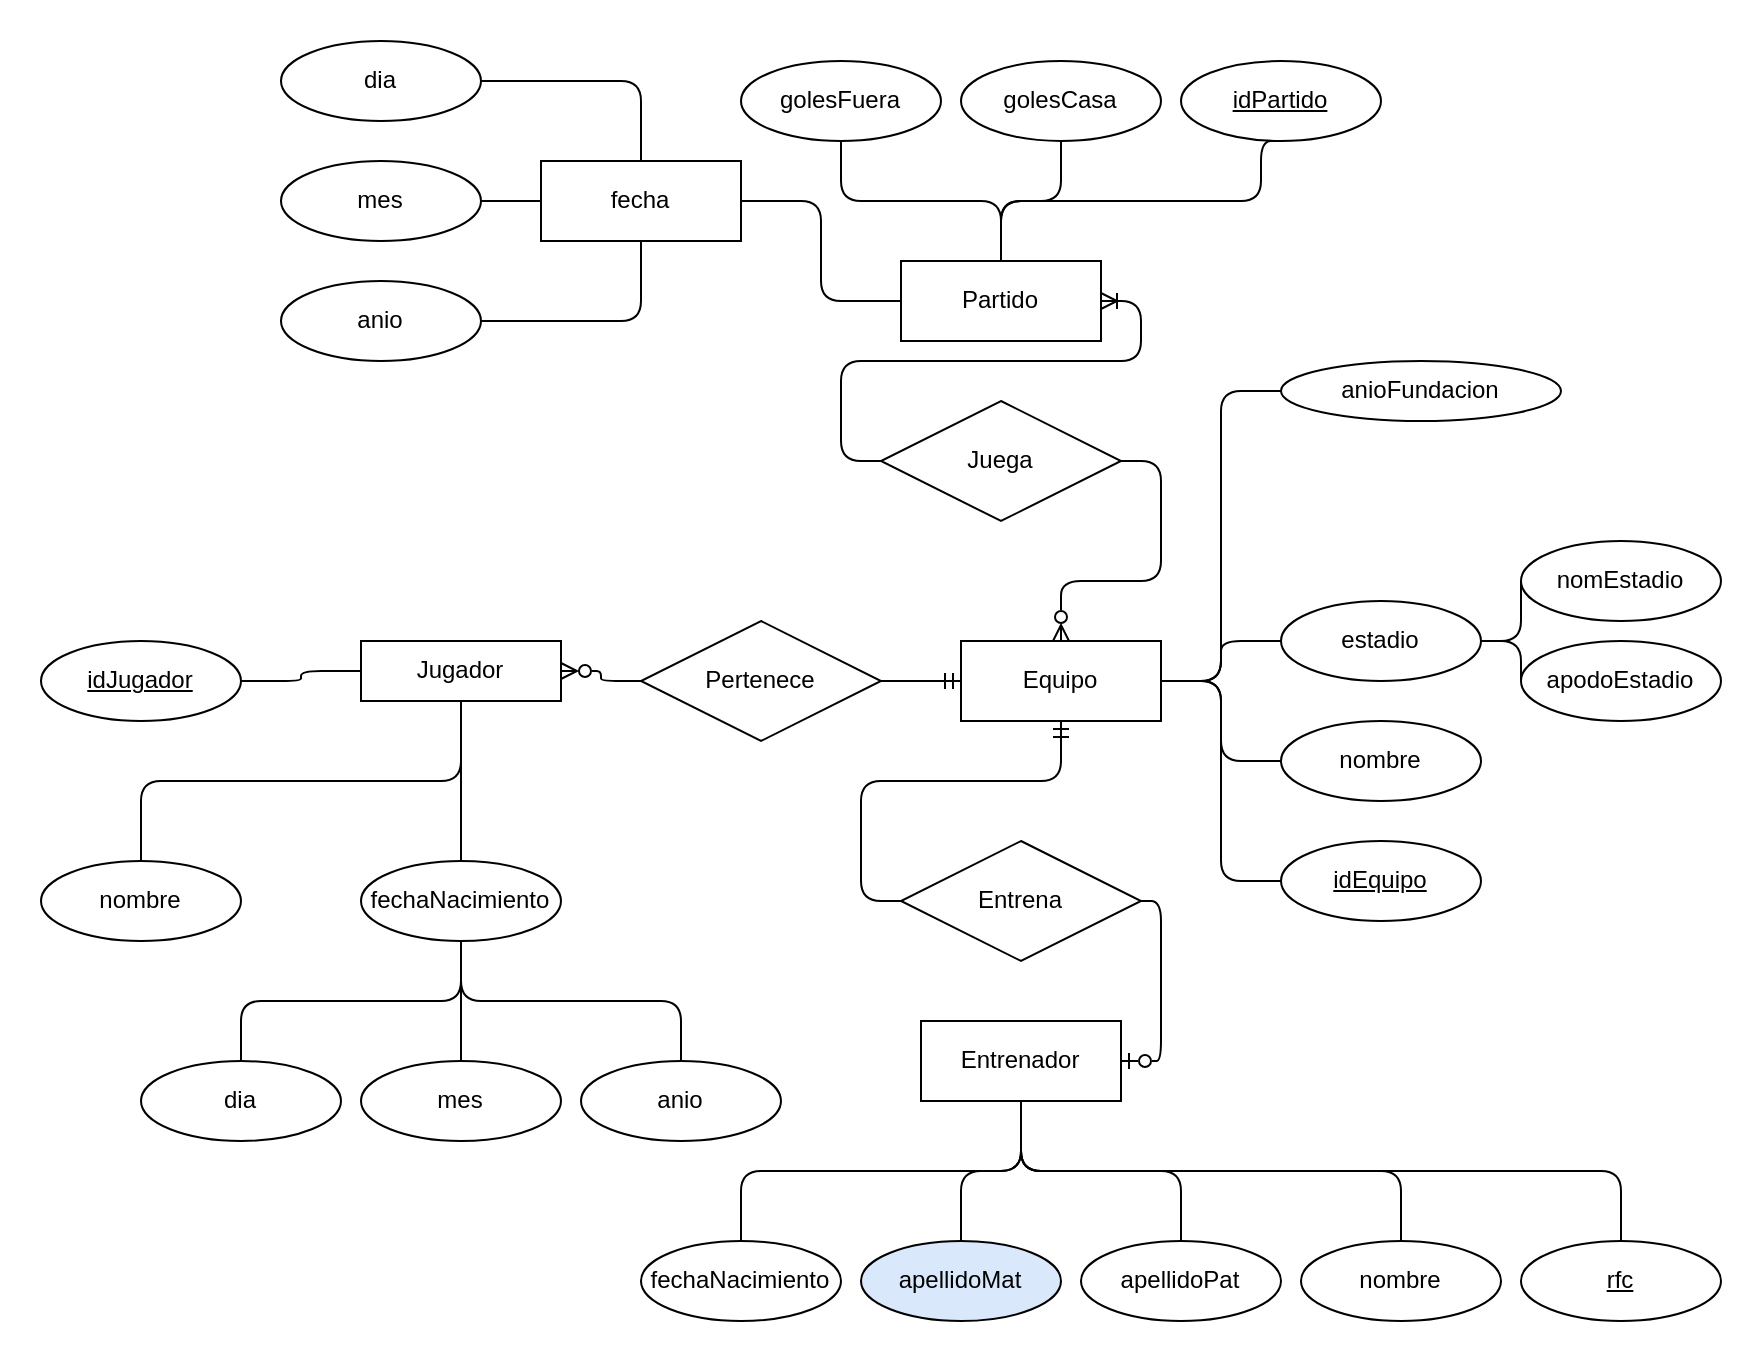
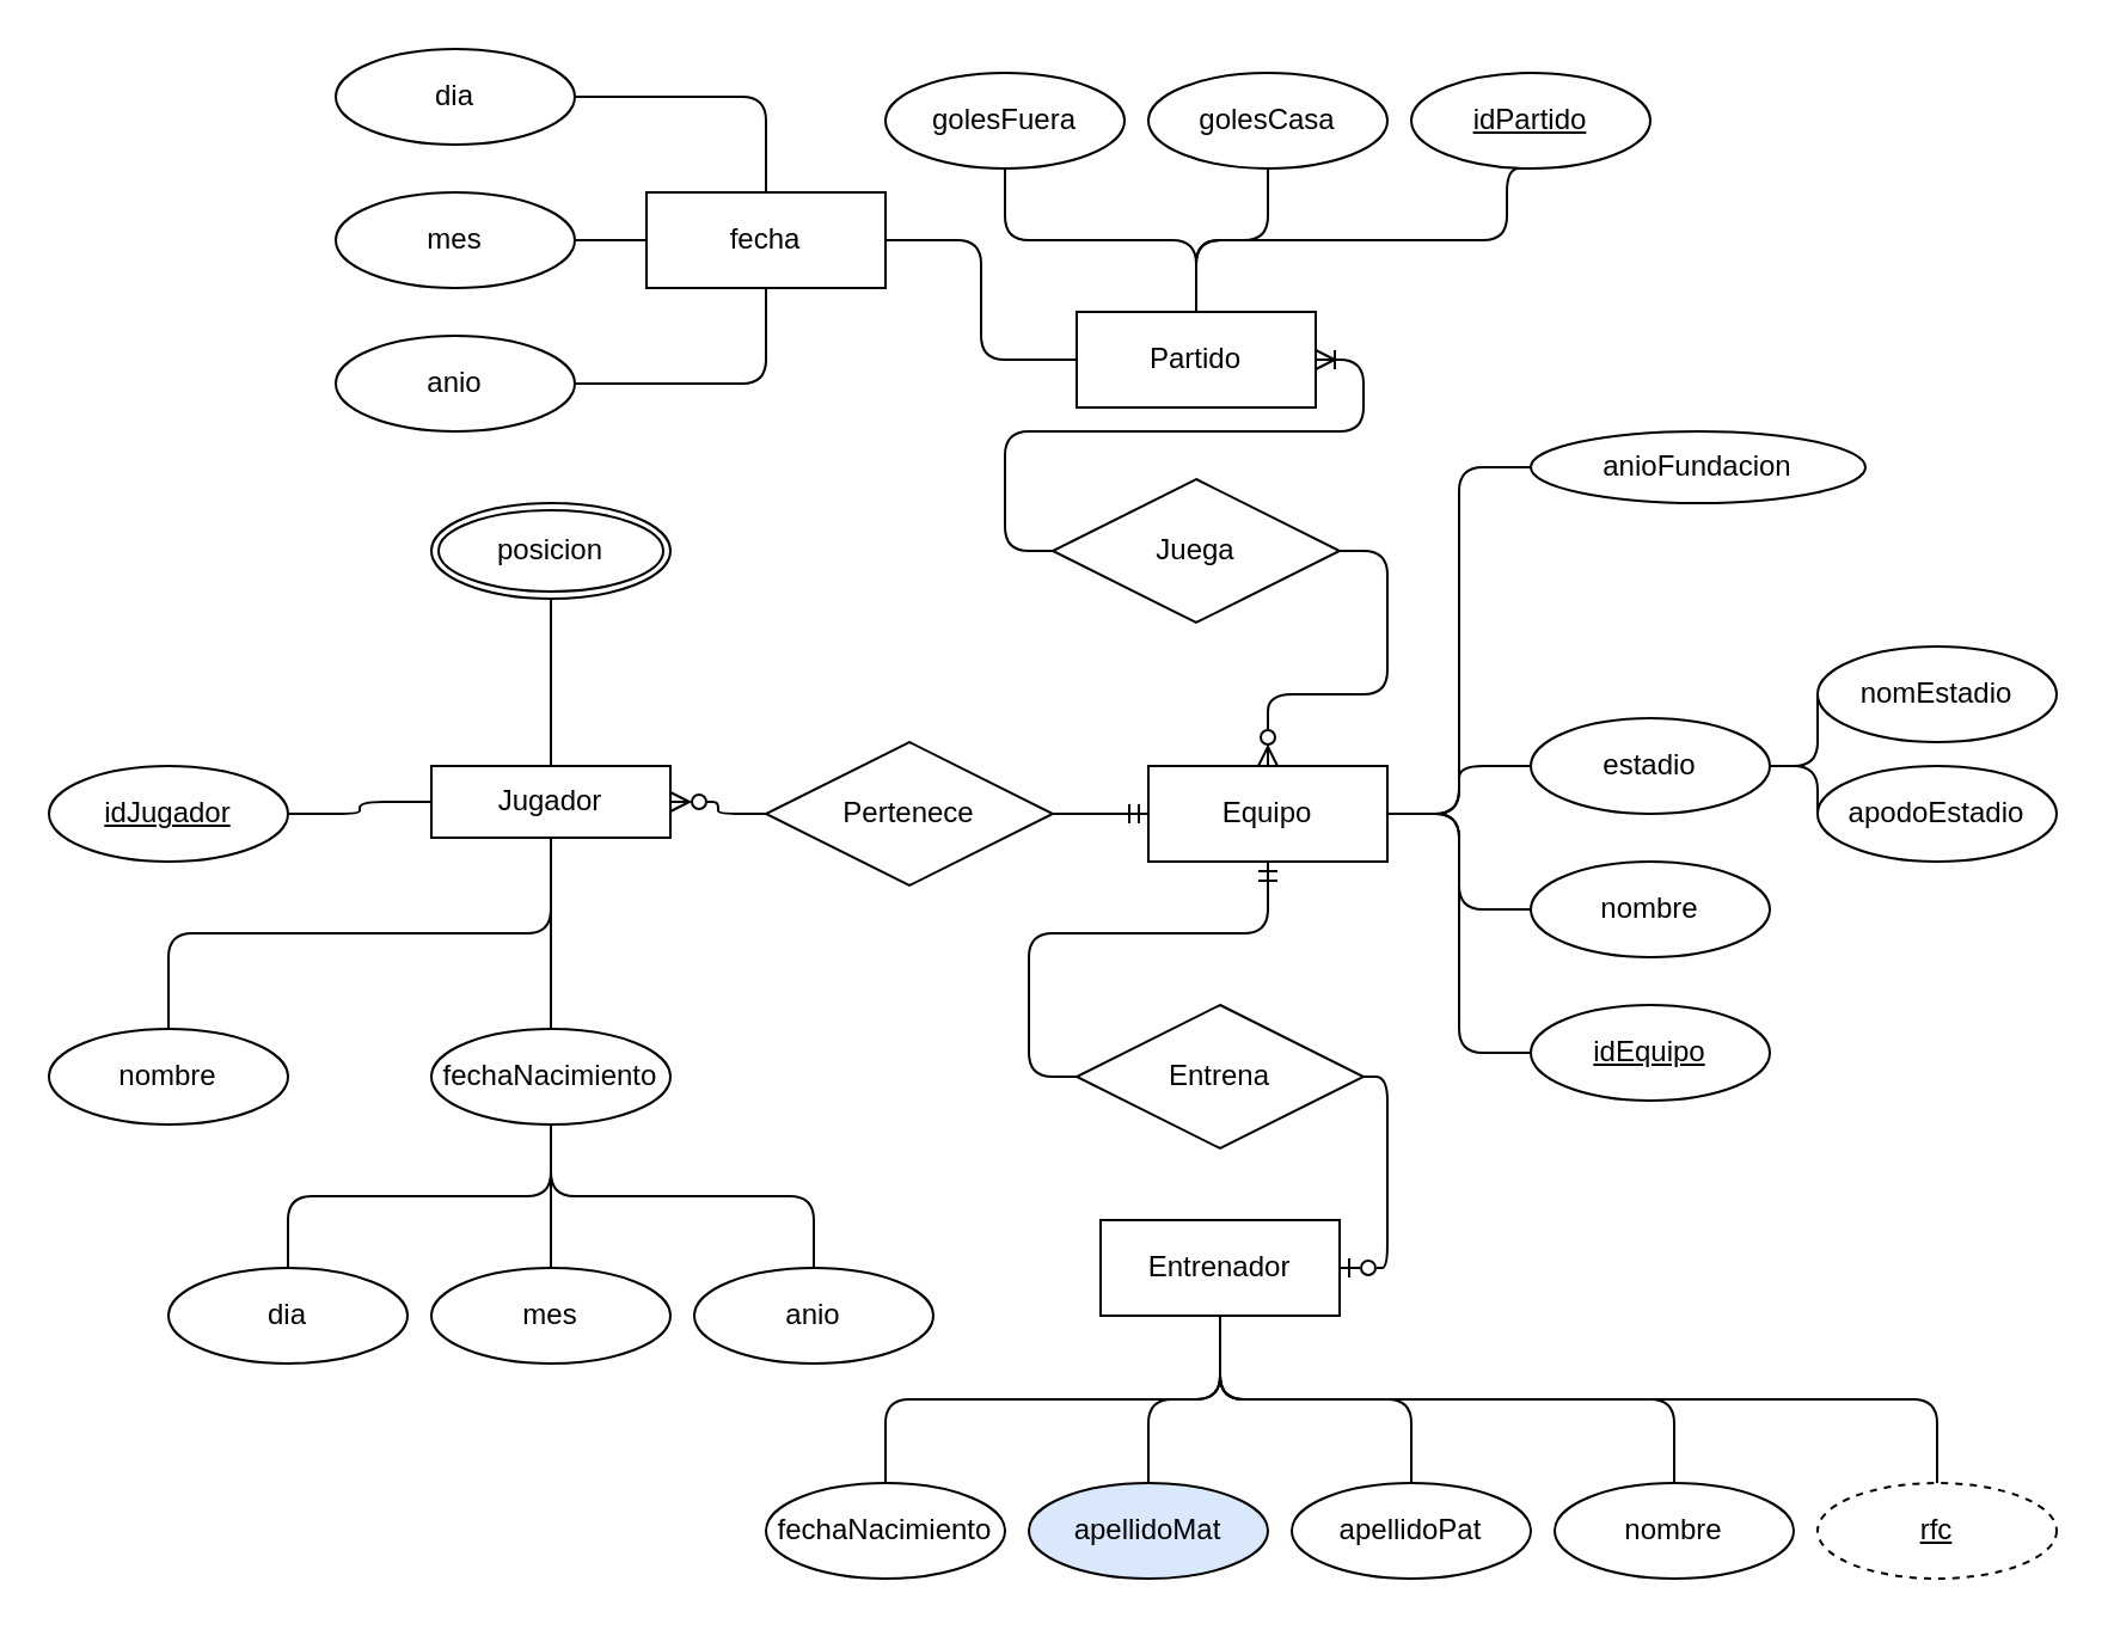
  <mxCell id="0" />
  <mxCell id="1" parent="0" />
  <mxCell id="2" value="Partido" style="whiteSpace=wrap;html=1;align=center;" vertex="1" parent="1"><mxGeometry x="450" y="130" width="100" height="40" as="geometry" /></mxCell>
  <mxCell id="3" style="edgeStyle=orthogonalEdgeStyle;rounded=1;orthogonalLoop=1;jettySize=auto;html=1;exitX=1;exitY=0.5;exitDx=0;exitDy=0;entryX=0;entryY=0.5;entryDx=0;entryDy=0;endArrow=none;endFill=0;curved=0;startArrow=ERzeroToMany;startFill=0;" edge="1" parent="1" source="8" target="17"><mxGeometry relative="1" as="geometry" /></mxCell>
  <mxCell id="4" style="edgeStyle=orthogonalEdgeStyle;rounded=1;orthogonalLoop=1;jettySize=auto;html=1;exitX=0.5;exitY=1;exitDx=0;exitDy=0;entryX=0.5;entryY=0;entryDx=0;entryDy=0;endArrow=none;endFill=0;curved=0;" edge="1" parent="1" source="8" target="28"><mxGeometry relative="1" as="geometry" /></mxCell>
  <mxCell id="5" style="edgeStyle=orthogonalEdgeStyle;rounded=1;orthogonalLoop=1;jettySize=auto;html=1;exitX=0.5;exitY=1;exitDx=0;exitDy=0;curved=0;endArrow=none;endFill=0;" edge="1" parent="1" source="8" target="26"><mxGeometry relative="1" as="geometry" /></mxCell>
  <mxCell id="6" style="edgeStyle=orthogonalEdgeStyle;rounded=1;orthogonalLoop=1;jettySize=auto;html=1;exitX=0;exitY=0.5;exitDx=0;exitDy=0;entryX=1;entryY=0.5;entryDx=0;entryDy=0;endArrow=none;endFill=0;curved=0;" edge="1" parent="1" source="8" target="27"><mxGeometry relative="1" as="geometry" /></mxCell>
+ <mxCell id="7" style="edgeStyle=orthogonalEdgeStyle;rounded=1;orthogonalLoop=1;jettySize=auto;html=1;exitX=0.5;exitY=0;exitDx=0;exitDy=0;entryX=0.5;entryY=1;entryDx=0;entryDy=0;curved=0;endArrow=none;endFill=0;" edge="1" parent="1" source="8" target="32"><mxGeometry relative="1" as="geometry" /></mxCell>
  <mxCell id="8" value="Jugador" style="whiteSpace=wrap;html=1;align=center;" vertex="1" parent="1"><mxGeometry x="180" y="320" width="100" height="30" as="geometry" /></mxCell>
  <mxCell id="9" style="edgeStyle=orthogonalEdgeStyle;rounded=1;orthogonalLoop=1;jettySize=auto;html=1;exitX=1;exitY=0.5;exitDx=0;exitDy=0;entryX=0;entryY=0.5;entryDx=0;entryDy=0;curved=0;endArrow=none;endFill=0;" edge="1" parent="1" source="13" target="40"><mxGeometry relative="1" as="geometry" /></mxCell>
  <mxCell id="10" style="edgeStyle=orthogonalEdgeStyle;rounded=1;orthogonalLoop=1;jettySize=auto;html=1;exitX=1;exitY=0.5;exitDx=0;exitDy=0;entryX=0;entryY=0.5;entryDx=0;entryDy=0;curved=0;endArrow=none;endFill=0;" edge="1" parent="1" source="13" target="36"><mxGeometry relative="1" as="geometry" /></mxCell>
  <mxCell id="11" style="edgeStyle=orthogonalEdgeStyle;rounded=1;orthogonalLoop=1;jettySize=auto;html=1;exitX=1;exitY=0.5;exitDx=0;exitDy=0;entryX=0;entryY=0.5;entryDx=0;entryDy=0;curved=0;endArrow=none;endFill=0;" edge="1" parent="1" source="13" target="38"><mxGeometry relative="1" as="geometry" /></mxCell>
  <mxCell id="12" style="edgeStyle=orthogonalEdgeStyle;rounded=1;orthogonalLoop=1;jettySize=auto;html=1;exitX=1;exitY=0.5;exitDx=0;exitDy=0;entryX=0;entryY=0.5;entryDx=0;entryDy=0;curved=0;endArrow=none;endFill=0;" edge="1" parent="1" source="13" target="39"><mxGeometry relative="1" as="geometry" /></mxCell>
  <mxCell id="13" value="Equipo" style="whiteSpace=wrap;html=1;align=center;" vertex="1" parent="1"><mxGeometry x="480" y="320" width="100" height="40" as="geometry" /></mxCell>
  <mxCell id="14" style="edgeStyle=orthogonalEdgeStyle;rounded=1;orthogonalLoop=1;jettySize=auto;html=1;exitX=1;exitY=0.5;exitDx=0;exitDy=0;entryX=1;entryY=0.5;entryDx=0;entryDy=0;endArrow=none;endFill=0;curved=0;startArrow=ERzeroToOne;startFill=0;" edge="1" parent="1" source="15" target="22"><mxGeometry relative="1" as="geometry" /></mxCell>
  <mxCell id="15" value="Entrenador" style="whiteSpace=wrap;html=1;align=center;" vertex="1" parent="1"><mxGeometry x="460" y="510" width="100" height="40" as="geometry" /></mxCell>
  <mxCell id="16" style="edgeStyle=orthogonalEdgeStyle;rounded=1;orthogonalLoop=1;jettySize=auto;html=1;exitX=1;exitY=0.5;exitDx=0;exitDy=0;entryX=0;entryY=0.5;entryDx=0;entryDy=0;curved=0;endArrow=ERmandOne;endFill=0;" edge="1" parent="1" source="17" target="13"><mxGeometry relative="1" as="geometry" /></mxCell>
  <mxCell id="17" value="Pertenece" style="shape=rhombus;perimeter=rhombusPerimeter;whiteSpace=wrap;html=1;align=center;" vertex="1" parent="1"><mxGeometry x="320" y="310" width="120" height="60" as="geometry" /></mxCell>
  <mxCell id="18" style="edgeStyle=orthogonalEdgeStyle;rounded=1;orthogonalLoop=1;jettySize=auto;html=1;exitX=1;exitY=0.5;exitDx=0;exitDy=0;entryX=0.5;entryY=0;entryDx=0;entryDy=0;curved=0;endArrow=ERzeroToMany;endFill=0;startArrow=none;startFill=0;" edge="1" parent="1" source="20" target="13"><mxGeometry relative="1" as="geometry" /></mxCell>
  <mxCell id="19" style="edgeStyle=orthogonalEdgeStyle;rounded=1;orthogonalLoop=1;jettySize=auto;html=1;exitX=0;exitY=0.5;exitDx=0;exitDy=0;entryX=1;entryY=0.5;entryDx=0;entryDy=0;curved=0;endArrow=ERoneToMany;endFill=0;" edge="1" parent="1" source="20" target="2"><mxGeometry relative="1" as="geometry" /></mxCell>
  <mxCell id="20" value="Juega" style="shape=rhombus;perimeter=rhombusPerimeter;whiteSpace=wrap;html=1;align=center;" vertex="1" parent="1"><mxGeometry x="440" y="200" width="120" height="60" as="geometry" /></mxCell>
  <mxCell id="21" style="edgeStyle=orthogonalEdgeStyle;rounded=1;orthogonalLoop=1;jettySize=auto;html=1;exitX=0;exitY=0.5;exitDx=0;exitDy=0;entryX=0.5;entryY=1;entryDx=0;entryDy=0;curved=0;endArrow=ERmandOne;endFill=0;" edge="1" parent="1" source="22" target="13"><mxGeometry relative="1" as="geometry" /></mxCell>
  <mxCell id="22" value="Entrena" style="shape=rhombus;perimeter=rhombusPerimeter;whiteSpace=wrap;html=1;align=center;" vertex="1" parent="1"><mxGeometry x="450" y="420" width="120" height="60" as="geometry" /></mxCell>
  <mxCell id="23" style="edgeStyle=orthogonalEdgeStyle;rounded=1;orthogonalLoop=1;jettySize=auto;html=1;exitX=0.5;exitY=1;exitDx=0;exitDy=0;entryX=0.5;entryY=0;entryDx=0;entryDy=0;curved=0;endArrow=none;endFill=0;" edge="1" parent="1" source="26" target="31"><mxGeometry relative="1" as="geometry" /></mxCell>
  <mxCell id="24" style="edgeStyle=orthogonalEdgeStyle;rounded=1;orthogonalLoop=1;jettySize=auto;html=1;exitX=0.5;exitY=1;exitDx=0;exitDy=0;entryX=0.5;entryY=0;entryDx=0;entryDy=0;curved=0;endArrow=none;endFill=0;" edge="1" parent="1" source="26" target="30"><mxGeometry relative="1" as="geometry" /></mxCell>
  <mxCell id="25" style="edgeStyle=orthogonalEdgeStyle;rounded=1;orthogonalLoop=1;jettySize=auto;html=1;exitX=0.5;exitY=1;exitDx=0;exitDy=0;entryX=0.5;entryY=0;entryDx=0;entryDy=0;curved=0;endArrow=none;endFill=0;" edge="1" parent="1" source="26" target="29"><mxGeometry relative="1" as="geometry" /></mxCell>
  <mxCell id="26" value="fechaNacimiento" style="ellipse;whiteSpace=wrap;html=1;align=center;" vertex="1" parent="1"><mxGeometry x="180" y="430" width="100" height="40" as="geometry" /></mxCell>
  <mxCell id="27" value="idJugador" style="ellipse;whiteSpace=wrap;html=1;align=center;fontStyle=4;" vertex="1" parent="1"><mxGeometry y="320" width="100" height="40" as="geometry" x="20" /></mxCell>
  <mxCell id="28" value="nombre" style="ellipse;whiteSpace=wrap;html=1;align=center;" vertex="1" parent="1"><mxGeometry y="430" width="100" height="40" as="geometry" x="20" /></mxCell>
  <mxCell id="29" value="anio" style="ellipse;whiteSpace=wrap;html=1;align=center;" vertex="1" parent="1"><mxGeometry x="290" y="530" width="100" height="40" as="geometry" /></mxCell>
  <mxCell id="30" value="mes" style="ellipse;whiteSpace=wrap;html=1;align=center;" vertex="1" parent="1"><mxGeometry x="180" y="530" width="100" height="40" as="geometry" /></mxCell>
  <mxCell id="31" value="dia" style="ellipse;whiteSpace=wrap;html=1;align=center;" vertex="1" parent="1"><mxGeometry x="70" y="530" width="100" height="40" as="geometry" /></mxCell>
+ <mxCell id="32" value="posicion" style="ellipse;shape=doubleEllipse;margin=3;whiteSpace=wrap;html=1;align=center;" vertex="1" parent="1"><mxGeometry x="180" y="210" width="100" height="40" as="geometry" /></mxCell>
  <mxCell id="33" value="apodoEstadio" style="ellipse;whiteSpace=wrap;html=1;align=center;" vertex="1" parent="1"><mxGeometry x="760" y="320" width="100" height="40" as="geometry" /></mxCell>
  <mxCell id="34" style="edgeStyle=orthogonalEdgeStyle;rounded=1;orthogonalLoop=1;jettySize=auto;html=1;exitX=1;exitY=0.5;exitDx=0;exitDy=0;entryX=0;entryY=0.5;entryDx=0;entryDy=0;curved=0;endArrow=none;endFill=0;" edge="1" parent="1" source="36" target="37"><mxGeometry relative="1" as="geometry" /></mxCell>
  <mxCell id="35" style="edgeStyle=orthogonalEdgeStyle;rounded=1;orthogonalLoop=1;jettySize=auto;html=1;exitX=1;exitY=0.5;exitDx=0;exitDy=0;entryX=0;entryY=0.5;entryDx=0;entryDy=0;curved=0;endArrow=none;endFill=0;" edge="1" parent="1" source="36" target="33"><mxGeometry relative="1" as="geometry" /></mxCell>
  <mxCell id="36" value="estadio" style="ellipse;whiteSpace=wrap;html=1;align=center;" vertex="1" parent="1"><mxGeometry x="640" y="300" width="100" height="40" as="geometry" /></mxCell>
  <mxCell id="37" value="nomEstadio" style="ellipse;whiteSpace=wrap;html=1;align=center;" vertex="1" parent="1"><mxGeometry x="760" y="270" width="100" height="40" as="geometry" /></mxCell>
  <mxCell id="38" value="nombre" style="ellipse;whiteSpace=wrap;html=1;align=center;" vertex="1" parent="1"><mxGeometry x="640" y="360" width="100" height="40" as="geometry" /></mxCell>
  <mxCell id="39" value="idEquipo" style="ellipse;whiteSpace=wrap;html=1;align=center;fontStyle=4;" vertex="1" parent="1"><mxGeometry x="640" y="420" width="100" height="40" as="geometry" /></mxCell>
  <mxCell id="40" value="anioFundacion" style="ellipse;whiteSpace=wrap;html=1;align=center;" vertex="1" parent="1"><mxGeometry x="640" y="180" width="140" height="30" as="geometry" /></mxCell>
  <mxCell id="41" style="edgeStyle=orthogonalEdgeStyle;rounded=1;orthogonalLoop=1;jettySize=auto;html=1;exitX=0.5;exitY=1;exitDx=0;exitDy=0;entryX=0.5;entryY=0;entryDx=0;entryDy=0;curved=0;endArrow=none;endFill=0;" edge="1" parent="1" source="42" target="2"><mxGeometry relative="1" as="geometry"><Array as="points"><mxPoint x="630" y="70" /><mxPoint x="630" y="100" /><mxPoint x="500" y="100" /></Array></mxGeometry></mxCell>
  <mxCell id="42" value="idPartido" style="ellipse;whiteSpace=wrap;html=1;align=center;fontStyle=4;" vertex="1" parent="1"><mxGeometry x="590" y="30" width="100" height="40" as="geometry" /></mxCell>
  <mxCell id="43" style="edgeStyle=orthogonalEdgeStyle;rounded=1;orthogonalLoop=1;jettySize=auto;html=1;exitX=0.5;exitY=1;exitDx=0;exitDy=0;entryX=0.5;entryY=0;entryDx=0;entryDy=0;curved=0;endArrow=none;endFill=0;" edge="1" parent="1" source="44" target="2"><mxGeometry relative="1" as="geometry" /></mxCell>
  <mxCell id="44" value="golesFuera" style="ellipse;whiteSpace=wrap;html=1;align=center;" vertex="1" parent="1"><mxGeometry x="370" y="30" width="100" height="40" as="geometry" /></mxCell>
  <mxCell id="45" style="edgeStyle=orthogonalEdgeStyle;rounded=1;orthogonalLoop=1;jettySize=auto;html=1;exitX=0.5;exitY=1;exitDx=0;exitDy=0;entryX=0.5;entryY=0;entryDx=0;entryDy=0;curved=0;endArrow=none;endFill=0;" edge="1" parent="1" source="46" target="2"><mxGeometry relative="1" as="geometry" /></mxCell>
  <mxCell id="46" value="golesCasa" style="ellipse;whiteSpace=wrap;html=1;align=center;" vertex="1" parent="1"><mxGeometry x="480" y="30" width="100" height="40" as="geometry" /></mxCell>
  <mxCell id="47" style="edgeStyle=orthogonalEdgeStyle;rounded=1;orthogonalLoop=1;jettySize=auto;html=1;exitX=1;exitY=0.5;exitDx=0;exitDy=0;entryX=0;entryY=0.5;entryDx=0;entryDy=0;curved=0;endArrow=none;endFill=0;" edge="1" parent="1" source="48" target="2"><mxGeometry relative="1" as="geometry" /></mxCell>
  <mxCell id="48" value="fecha" style="whiteSpace=wrap;html=1;align=center;rounded=0;" vertex="1" parent="1"><mxGeometry x="270" y="80" width="100" height="40" as="geometry" /></mxCell>
  <mxCell id="49" style="edgeStyle=orthogonalEdgeStyle;rounded=1;orthogonalLoop=1;jettySize=auto;html=1;exitX=1;exitY=0.5;exitDx=0;exitDy=0;entryX=0.5;entryY=1;entryDx=0;entryDy=0;curved=0;endArrow=none;endFill=0;" edge="1" parent="1" source="50" target="48"><mxGeometry relative="1" as="geometry" /></mxCell>
  <mxCell id="50" value="anio" style="ellipse;whiteSpace=wrap;html=1;align=center;" vertex="1" parent="1"><mxGeometry x="140" y="140" width="100" height="40" as="geometry" /></mxCell>
  <mxCell id="51" style="edgeStyle=orthogonalEdgeStyle;rounded=1;orthogonalLoop=1;jettySize=auto;html=1;exitX=1;exitY=0.5;exitDx=0;exitDy=0;entryX=0;entryY=0.5;entryDx=0;entryDy=0;curved=0;endArrow=none;endFill=0;" edge="1" parent="1" source="52" target="48"><mxGeometry relative="1" as="geometry" /></mxCell>
  <mxCell id="52" value="mes" style="ellipse;whiteSpace=wrap;html=1;align=center;" vertex="1" parent="1"><mxGeometry x="140" y="80" width="100" height="40" as="geometry" /></mxCell>
  <mxCell id="53" style="edgeStyle=orthogonalEdgeStyle;rounded=1;orthogonalLoop=1;jettySize=auto;html=1;exitX=1;exitY=0.5;exitDx=0;exitDy=0;entryX=0.5;entryY=0;entryDx=0;entryDy=0;curved=0;endArrow=none;endFill=0;" edge="1" parent="1" source="54" target="48"><mxGeometry relative="1" as="geometry" /></mxCell>
  <mxCell id="54" value="dia" style="ellipse;whiteSpace=wrap;html=1;align=center;" vertex="1" parent="1"><mxGeometry x="140" y="20" width="100" height="40" as="geometry" /></mxCell>
  <mxCell id="55" style="edgeStyle=orthogonalEdgeStyle;rounded=1;orthogonalLoop=1;jettySize=auto;html=1;exitX=0.5;exitY=0;exitDx=0;exitDy=0;entryX=0.5;entryY=1;entryDx=0;entryDy=0;curved=0;endArrow=none;endFill=0;" edge="1" parent="1" source="56" target="15"><mxGeometry relative="1" as="geometry" /></mxCell>
- <mxCell id="56" value="rfc" style="ellipse;whiteSpace=wrap;html=1;align=center;fontStyle=4;" vertex="1" parent="1"><mxGeometry x="760" y="620" width="100" height="40" as="geometry" /></mxCell>
+ <mxCell id="56" value="rfc" style="ellipse;whiteSpace=wrap;html=1;align=center;fontStyle=4;dashed=1;" vertex="1" parent="1"><mxGeometry x="760" y="620" width="100" height="40" as="geometry" /></mxCell>
  <mxCell id="57" style="edgeStyle=orthogonalEdgeStyle;rounded=1;orthogonalLoop=1;jettySize=auto;html=1;exitX=0.5;exitY=0;exitDx=0;exitDy=0;entryX=0.5;entryY=1;entryDx=0;entryDy=0;curved=0;endArrow=none;endFill=0;" edge="1" parent="1" source="58" target="15"><mxGeometry relative="1" as="geometry" /></mxCell>
  <mxCell id="58" value="nombre" style="ellipse;whiteSpace=wrap;html=1;align=center;" vertex="1" parent="1"><mxGeometry x="650" y="620" width="100" height="40" as="geometry" /></mxCell>
  <mxCell id="59" style="edgeStyle=orthogonalEdgeStyle;rounded=1;orthogonalLoop=1;jettySize=auto;html=1;exitX=0.5;exitY=0;exitDx=0;exitDy=0;entryX=0.5;entryY=1;entryDx=0;entryDy=0;curved=0;endArrow=none;endFill=0;" edge="1" parent="1" source="60" target="15"><mxGeometry relative="1" as="geometry" /></mxCell>
  <mxCell id="60" value="apellidoPat" style="ellipse;whiteSpace=wrap;html=1;align=center;" vertex="1" parent="1"><mxGeometry x="540" y="620" width="100" height="40" as="geometry" /></mxCell>
  <mxCell id="61" style="edgeStyle=orthogonalEdgeStyle;rounded=1;orthogonalLoop=1;jettySize=auto;html=1;exitX=0.5;exitY=0;exitDx=0;exitDy=0;entryX=0.5;entryY=1;entryDx=0;entryDy=0;curved=0;endArrow=none;endFill=0;" edge="1" parent="1" source="62" target="15"><mxGeometry relative="1" as="geometry" /></mxCell>
  <mxCell id="62" value="apellidoMat" style="ellipse;whiteSpace=wrap;html=1;align=center;fillColor=#dae8fc;" vertex="1" parent="1"><mxGeometry x="430" y="620" width="100" height="40" as="geometry" /></mxCell>
  <mxCell id="63" style="edgeStyle=orthogonalEdgeStyle;rounded=1;orthogonalLoop=1;jettySize=auto;html=1;exitX=0.5;exitY=0;exitDx=0;exitDy=0;entryX=0.5;entryY=1;entryDx=0;entryDy=0;curved=0;endArrow=none;endFill=0;" edge="1" parent="1" source="64" target="15"><mxGeometry relative="1" as="geometry" /></mxCell>
  <mxCell id="64" value="fechaNacimiento" style="ellipse;whiteSpace=wrap;html=1;align=center;" vertex="1" parent="1"><mxGeometry x="320" y="620" width="100" height="40" as="geometry" /></mxCell>
